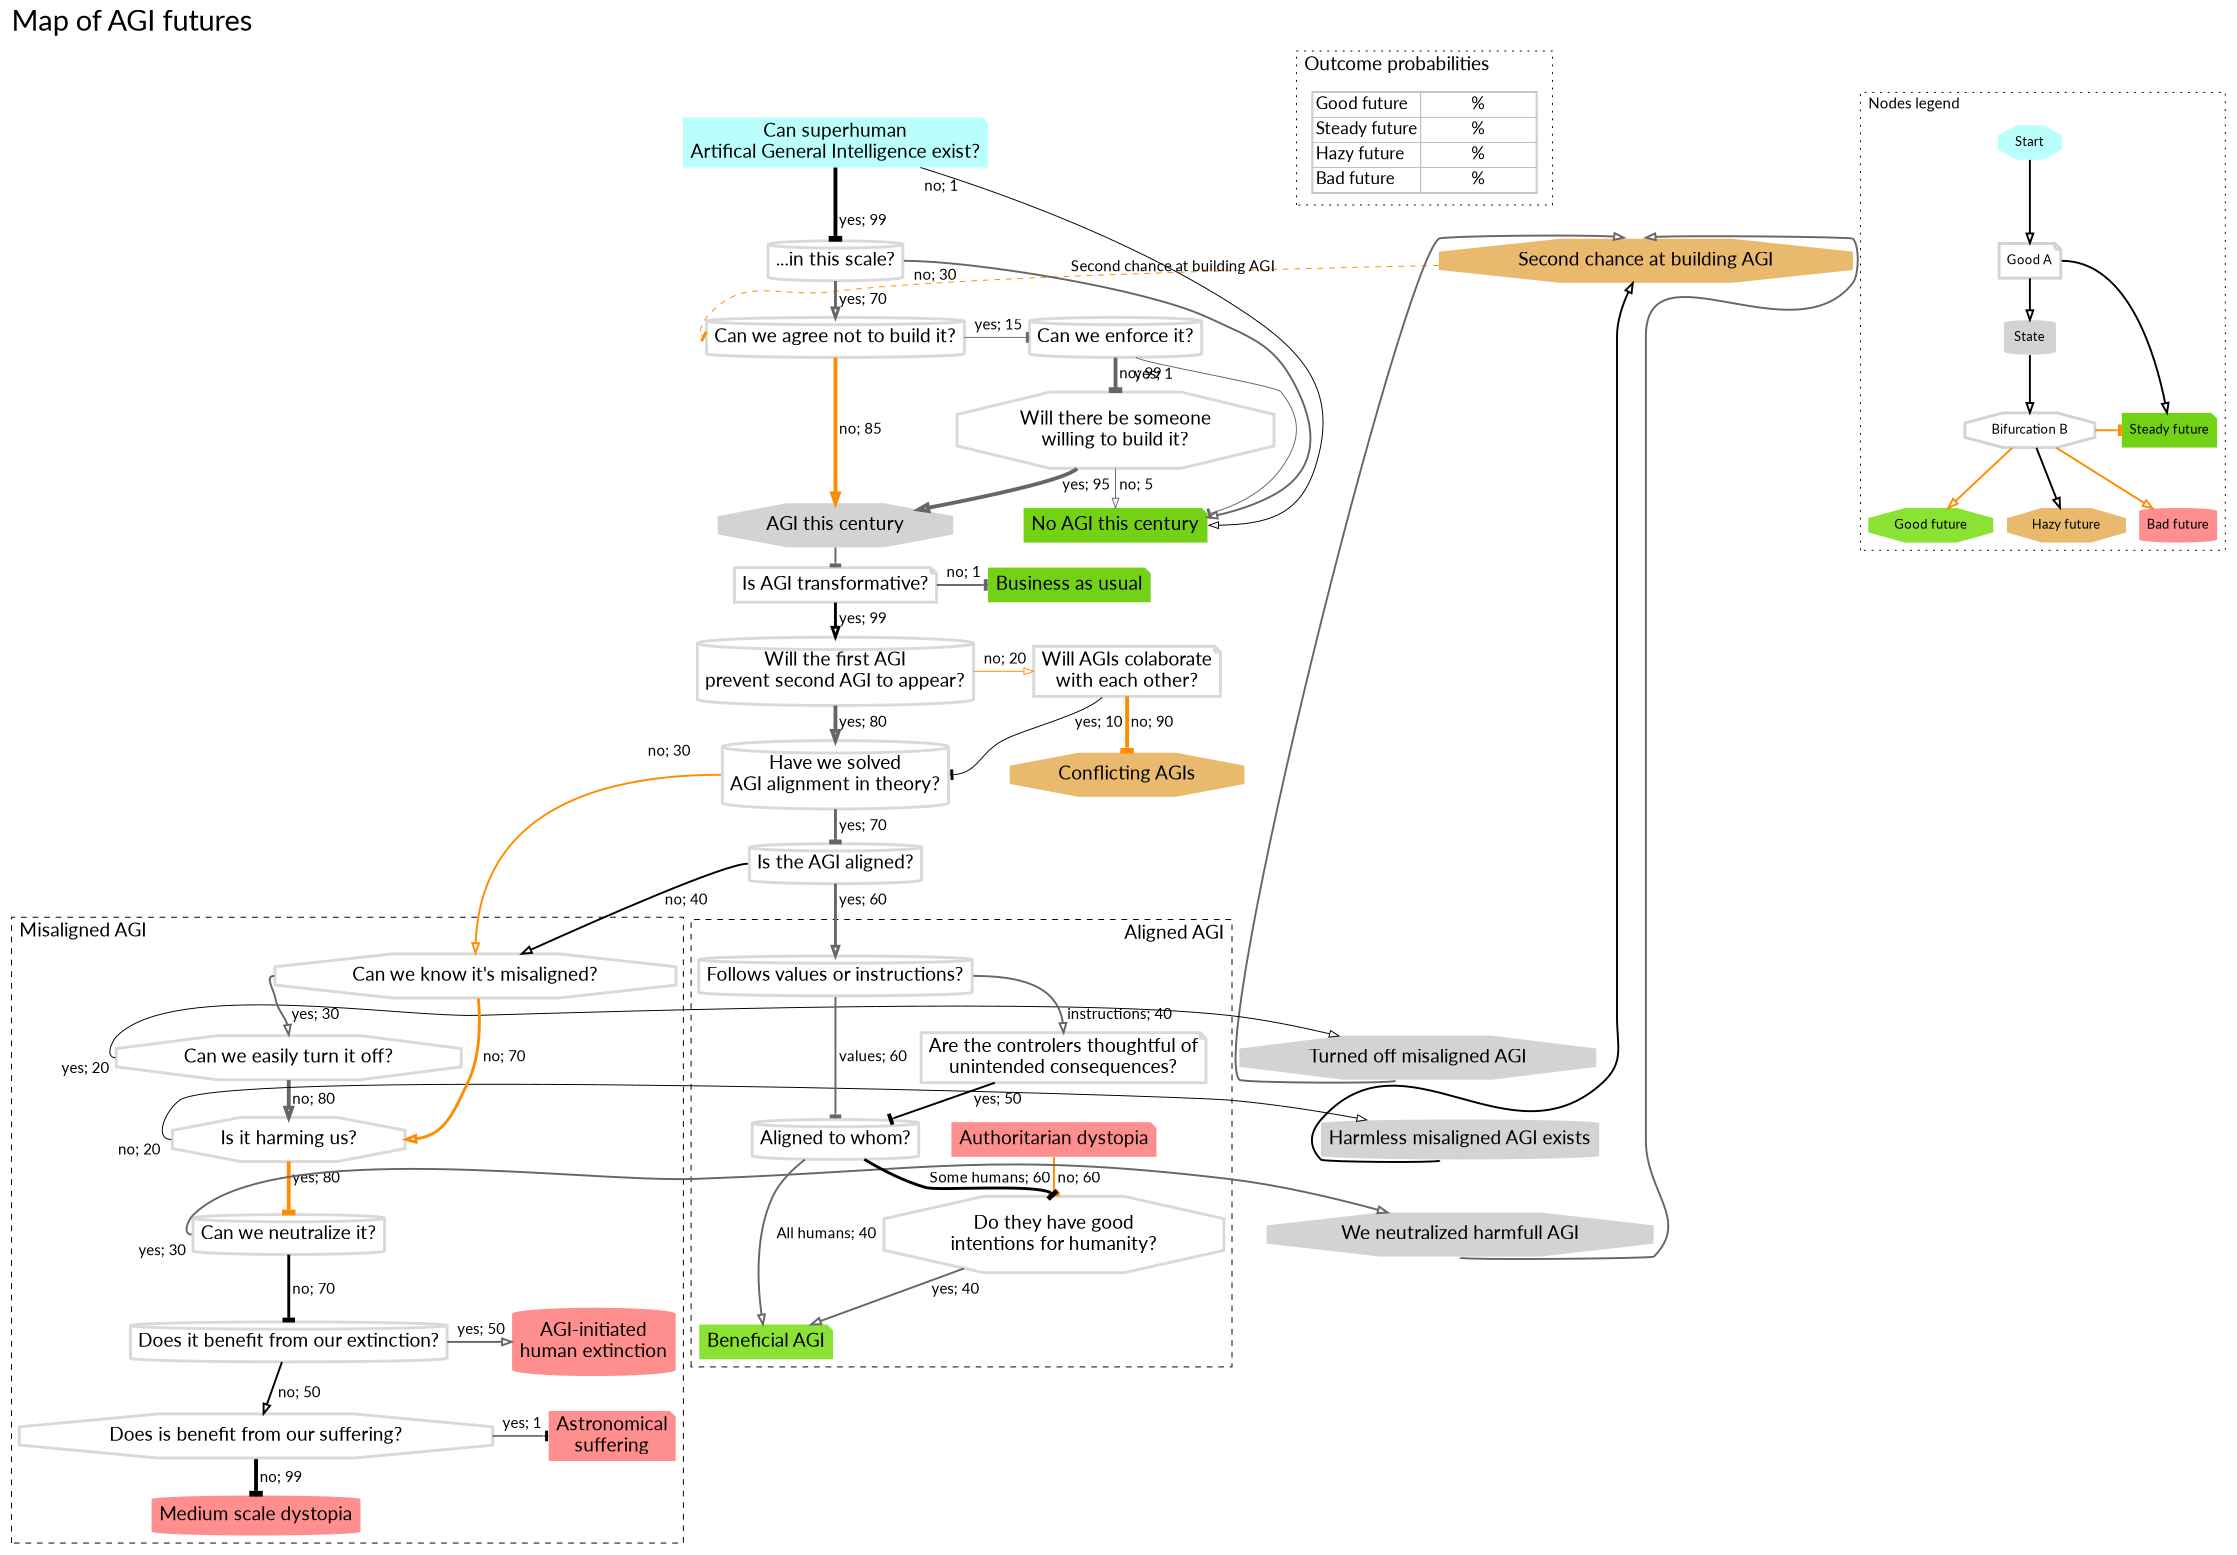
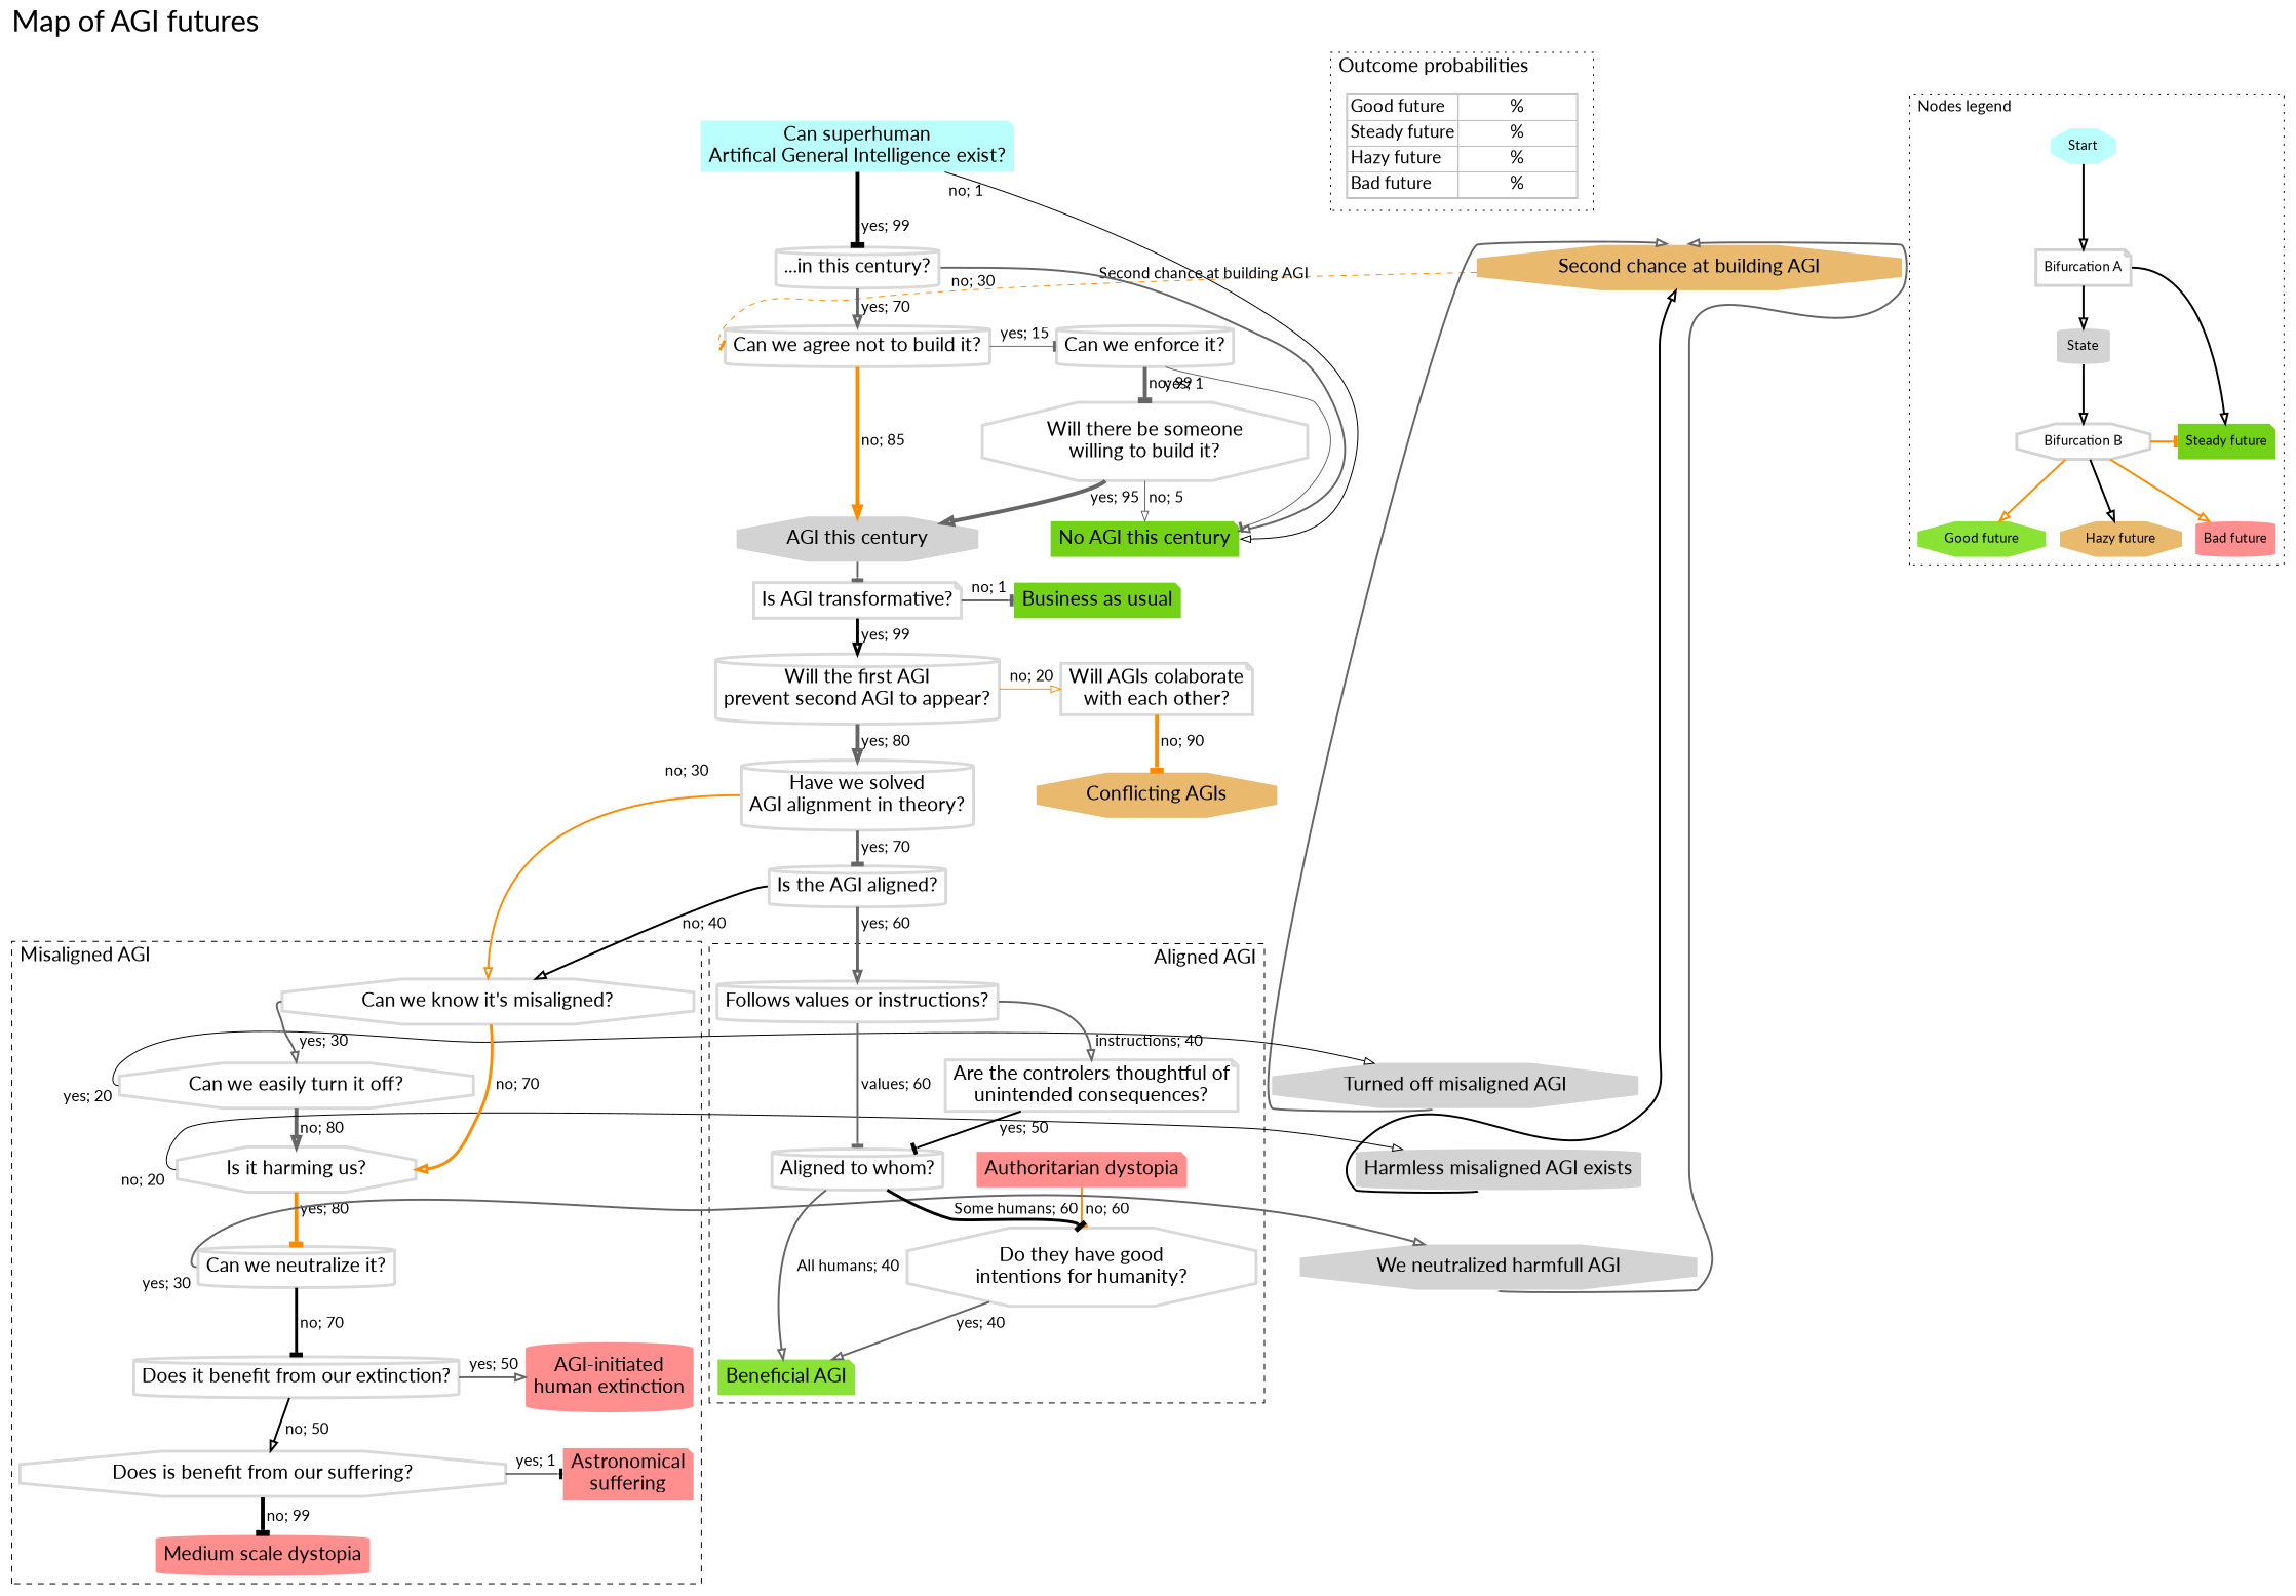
  digraph {
    fontname=Lato
    fontsize=30
    label="Map of AGI futures"
    labeljust=l
    labelloc=t
    newrank=true
    nodesep=0.20
    rankdir=TB
    ranksep=0.25
    splines=true
    node [color=none fontname=Lato fontsize=20 penwidth=3 shape=octagon style=filled]
    edge [arrowhead=onormal color=gray40 fontname=Lato fontsize=16 penwidth=2 weight=1]
    n1 [fillcolor="#e9b96e" label="Second chance at building AGI"]
    n2 [fillcolor="#e9b96e" label="Conflicting AGIs"]
    n3 [fillcolor="#ff8f8f" label="Astronomical\nsuffering" shape=note]
    n4 [fillcolor="#ff8f8f" label="Medium scale dystopia" shape=cylinder]
    n5 [fillcolor="#ff8f8f" label="AGI-initiated\nhuman extinction" shape=cylinder]
    n6 [fillcolor="#ff8f8f" label="Authoritarian dystopia" shape=note]
    n7 [fillcolor="#73d216" label="No AGI this century" shape=note]
    n8 [fillcolor="#73d216" label="Business as usual" shape=note]
    n9 [fillcolor=lightgray label="Harmless misaligned AGI exists" shape=cylinder]
    n10 [fillcolor=lightgray label="We neutralized harmfull AGI"]
    n11 [fillcolor=lightgray label="Turned off misaligned AGI"]
    n12 [fillcolor=lightgray label="AGI this century"]
    n13 [fillcolor="#8ae234" label="Beneficial AGI" shape=note]
    n14 [color="#d9d9d9" label="Can we agree not to build it?" shape=cylinder style=""]
    n15 [color="#d9d9d9" label="Can we enforce it?" shape=cylinder style=""]
    n16 [color="#d9d9d9" label="Is AGI transformative?" shape=note style=""]
    n17 [color="#d9d9d9" label="Will AGIs colaborate\nwith each other?" shape=note style=""]
    n18 [color="#d9d9d9" label="Will the first AGI\nprevent second AGI to appear?" shape=cylinder style=""]
    n19 [color="#d9d9d9" label="Can we easily turn it off?" style=""]
    n20 [color="#d9d9d9" label="Is it harming us?" style=""]
    n21 [color="#d9d9d9" label="Can we neutralize it?" shape=cylinder style=""]
    n22 [color=grey fillcolor=none fontsize=18 label=<          <table cellspacing="0">         <tr><td align="left">Good future</td><td width="120" id="good_future_value">%</td></tr>         <tr><td align="left">Steady future</td><td id="steady_future_value">%</td></tr>         <tr><td align="left">Hazy future</td><td id="uncertain_future_value">%</td></tr>         <tr><td align="left">Bad future</td><td id="bad_future_value">%</td></tr>         </table>          > shape=plaintext]
    n23 [color="#d9d9d9" label="Do they have good\nintentions for humanity?" style=""]
    n24 [color="#d9d9d9" label="Are the controlers thoughtful of\nunintended consequences?" shape=note style=""]
    n25 [color="#d9d9d9" label="Aligned to whom?" shape=cylinder style=""]
    n26 [color="#d9d9d9" label="Follows values or instructions?" shape=cylinder style=""]
    n27 [color="#d9d9d9" label="Does it benefit from our extinction?" shape=cylinder style=""]
    n28 [color="#d9d9d9" label="Does is benefit from our suffering?" style=""]
    n29 [color="#d9d9d9" label="Can we know it's misaligned?" style=""]
    n30 [color=lightgray fillcolor=none fontsize=14 label="Bifurcation B"]
    n31 [fillcolor="#73d216" fontsize=14 label="Steady future" shape=note]
    n32 [fillcolor="#bafffc" fontsize=14 label=Start]
-   n33 [color=lightgray fillcolor=none fontsize=14 label="Good A" shape=note]
+   n33 [color=lightgray fillcolor=none fontsize=14 label="Bifurcation A" shape=note]
    n34 [fillcolor=lightgray fontsize=14 label=State shape=cylinder]
    n35 [fillcolor="#8ae234" fontsize=14 label="Good future"]
    n36 [fillcolor="#e9b96e" fontsize=14 label="Hazy future"]
    n37 [fillcolor="#ff8f8f" fontsize=14 label="Bad future" shape=cylinder]
    n38 [color="#d9d9d9" label="Will there be someone\nwilling to build it?" style=""]
    n39 [color="#d9d9d9" label="Have we solved\nAGI alignment in theory?" shape=cylinder style=""]
    n40 [fillcolor="#bafffc" label="Can superhuman\nArtifical General Intelligence exist?" shape=note]
-   n41 [color="#d9d9d9" label="...in this scale?" shape=cylinder style=""]
+   n41 [color="#d9d9d9" label="...in this century?" shape=cylinder style=""]
    n42 [color="#d9d9d9" label="Is the AGI aligned?" shape=cylinder style=""]
    subgraph sub_1 {
      n12
      n13
      subgraph sub_2 {
        n1
        n2
      }
      subgraph sub_3 {
        n3
        n4
        n5
        n6
      }
      subgraph sub_4 {
        n7
        n8
      }
      subgraph sub_5 {
        n9
        n10
        n11
      }
    }
    subgraph sub_6 {
      rank=same
      n14
      n15
    }
    subgraph sub_7 {
      rank=same
      n8
      n16
    }
    subgraph sub_8 {
      rank=same
      n17
      n18
    }
    subgraph sub_9 {
      rank=same
      n11
      n19
    }
    subgraph sub_10 {
      rank=same
      n9
      n20
    }
    subgraph sub_11 {
      rank=same
      n10
      n21
    }
    subgraph cluster_12 {
      fontsize=20
      label="Outcome probabilities"
      style=dotted
      subgraph sub_13 {
        fontsize=20
        label="Outcome probabilities"
        style=dotted
        n22
      }
    }
    subgraph cluster_14 {
      fontsize=20
      label="Aligned AGI"
      labeljust=r
      style=dashed
      n6
      n13
      n23
      n24
      n25
      n26
    }
    subgraph cluster_15 {
      fontsize=20
      label="Misaligned AGI"
      style=dashed
      n4
      n19
      n20
      n21
      n29
      subgraph sub_16 {
        fontsize=20
        label="Misaligned AGI"
        rank=same
        style=dashed
        n5
        n27
      }
      subgraph sub_17 {
        fontsize=20
        label="Misaligned AGI"
        rank=same
        style=dashed
        n3
        n28
      }
    }
    subgraph cluster_18 {
      fontsize=16
      label="Nodes legend"
      style=dotted
      n32
      n33
      n34
      n35
      n36
      n37
      subgraph sub_19 {
        fontsize=16
        label="Nodes legend"
        rank=same
        style=dotted
        n30
        n31
      }
    }
    n1 -> n14 [arrowhead=tee color=darkorange headport=w penwidth=1 style=dashed xlabel="Second chance at building AGI"]
    n6 -> n23 [arrowhead=tee color=darkorange label=<&nbsp;no; 60> weight=""]
    n9 -> n1 [color=black tailport=sw]
    n9 -> n10 [style=invis weight=10 arrowhead="" color=""]
    n10 -> n1 [headport=n tailport=s weight=10]
    n11 -> n1 [headport=nw tailport=sw weight=0]
    n11 -> n9 [style=invis weight=10 arrowhead="" color=""]
    n12 -> n16 [arrowhead=tee weight=5]
    n14 -> n12 [color=darkorange label=<&nbsp;no; 85> penwidth=4 weight=20]
    n14 -> n15 [arrowhead=tee label=<&nbsp;yes; 15> penwidth=1]
    n15 -> n7 [arrowhead=tee labeldistance=2.5 penwidth=1 taillabel="&nbsp;yes; 1" tailport=se]
    n15 -> n38 [arrowhead=tee label=<&nbsp;no; 99> penwidth=4 weight=8]
    n16 -> n8 [arrowhead=tee headport=c label=<&nbsp;no; 1> tailport=c]
    n16 -> n18 [color=black label=<&nbsp;yes; 99> penwidth=3 weight=15]
    n17 -> n2 [arrowhead=tee color=darkorange label=<&nbsp;no; 90> penwidth=4]
-   n17 -> n39 [arrowhead=tee color=black headport=e label=<&nbsp;yes; 10> penwidth=1 tailport=sw weight=5]
    n18 -> n17 [color=darkorange label=<&nbsp;no; 20> penwidth=1]
    n18 -> n39 [label=<&nbsp;yes; 80> penwidth=4 weight=20]
    n19 -> n11 [color=black headport=c labelangle=30 labeldistance=3.5 penwidth=1 taillabel="&nbsp;yes; 20" tailport=w weight=2]
    n19 -> n20 [label=<&nbsp;no; 80> penwidth=4 weight=10]
    n20 -> n9 [color=black headport=c labelangle=30 labeldistance=3.5 penwidth=1 taillabel="no; 20" tailport=w weight=2]
    n20 -> n21 [arrowhead=tee color=darkorange label=<&nbsp;yes; 80> penwidth=4 weight=15]
    n21 -> n10 [headport=c labelangle=40 labeldistance=3.5 taillabel="yes; 30" tailport=w weight=2]
    n21 -> n27 [arrowhead=tee color=black label=<&nbsp;no; 70> penwidth=3 weight=15]
    n23 -> n13 [label=<&nbsp;yes; 40> weight=0]
    n24 -> n25 [arrowhead=tee color=black label=<&nbsp;yes; 50>]
    n25 -> n13 [label=<&nbsp;All humans; 40> weight=130]
    n25 -> n23 [arrowhead=tee color=black headport=n label=<&nbsp;Some humans; 60> penwidth=3 tailport=c]
    n26 -> n24 [headport=n label=<&nbsp;instructions; 40> tailport=e]
    n26 -> n25 [arrowhead=tee headport=n label=<&nbsp;values; 60> tailport=s weight=200]
    n27 -> n5 [label=<&nbsp;yes; 50>]
    n27 -> n28 [color=black label=<&nbsp;no; 50>]
    n28 -> n3 [arrowhead=tee color=black label="&nbsp;yes; 1" penwidth=1]
    n28 -> n4 [arrowhead=tee color=black headport=n label=<&nbsp;no; 99> penwidth=4 tailport=s weight=2]
    n29 -> n19 [headport=n label=<&nbsp;yes; 30> tailport=w weight=2]
    n29 -> n20 [color=darkorange headport=e label=<&nbsp;no; 70> penwidth=3]
    n30 -> n31 [arrowhead=tee color=darkorange weight=5]
    n30 -> n35 [color=darkorange weight=5]
    n30 -> n36 [color=black weight=5]
    n30 -> n37 [color=darkorange weight=5]
    n32 -> n33 [color=black weight=2]
    n33 -> n31 [color=black headport=c tailport=e weight=0]
    n33 -> n34 [color=black weight=2]
    n34 -> n30 [color=black weight=2]
    n38 -> n7 [label=<&nbsp;no; 5> penwidth=1 weight=10]
    n38 -> n12 [headport=c label=<&nbsp;yes; 95> penwidth=4 tailport=sw]
    n39 -> n29 [color=darkorange headport=n labeldistance=6 taillabel="&nbsp;no; 30" tailport=w weight=5]
    n39 -> n42 [arrowhead=tee headport=n label=<&nbsp;yes; 70> penwidth=3 tailport=s weight=10]
    n40 -> n7 [color=black headport=e labeldistance=3 penwidth=1 taillabel="no; 1" tailport=c weight=0]
    n40 -> n41 [arrowhead=tee color=black label=<&nbsp;yes; 99> penwidth=4 weight=3]
    n41 -> n7 [labeldistance=3.5 taillabel="&nbsp;no; 30" tailport=e]
    n41 -> n14 [label=<&nbsp;yes; 70> penwidth=3 weight=10]
    n42 -> n26 [label=<&nbsp;yes; 60> penwidth=3 weight=10]
    n42 -> n29 [color=black headport=c label=<&nbsp;no; 40> tailport=w]
  }
